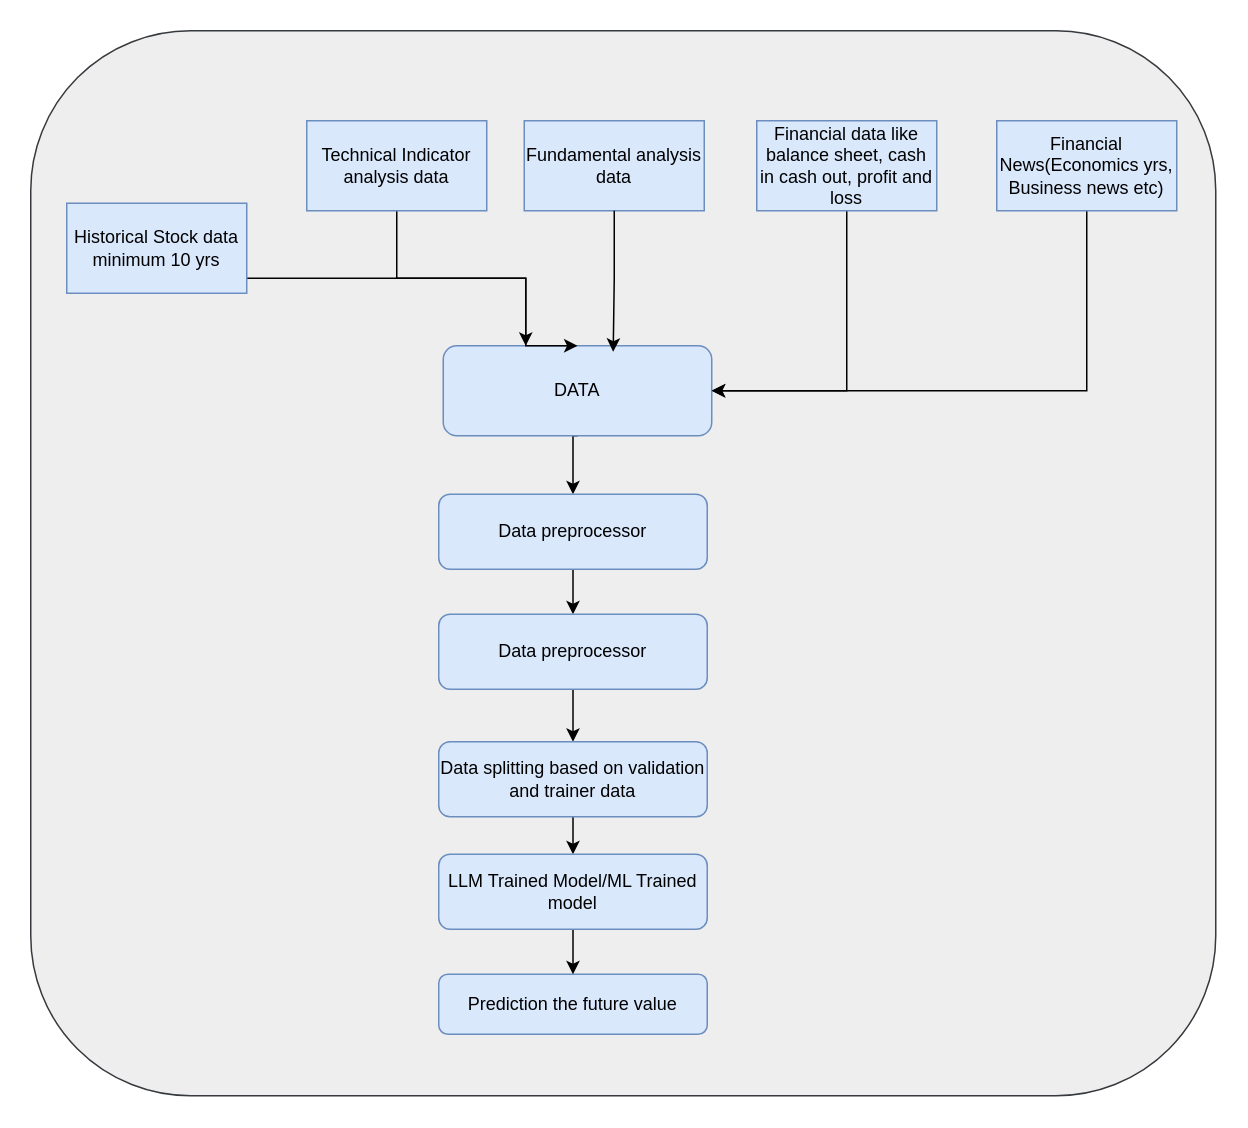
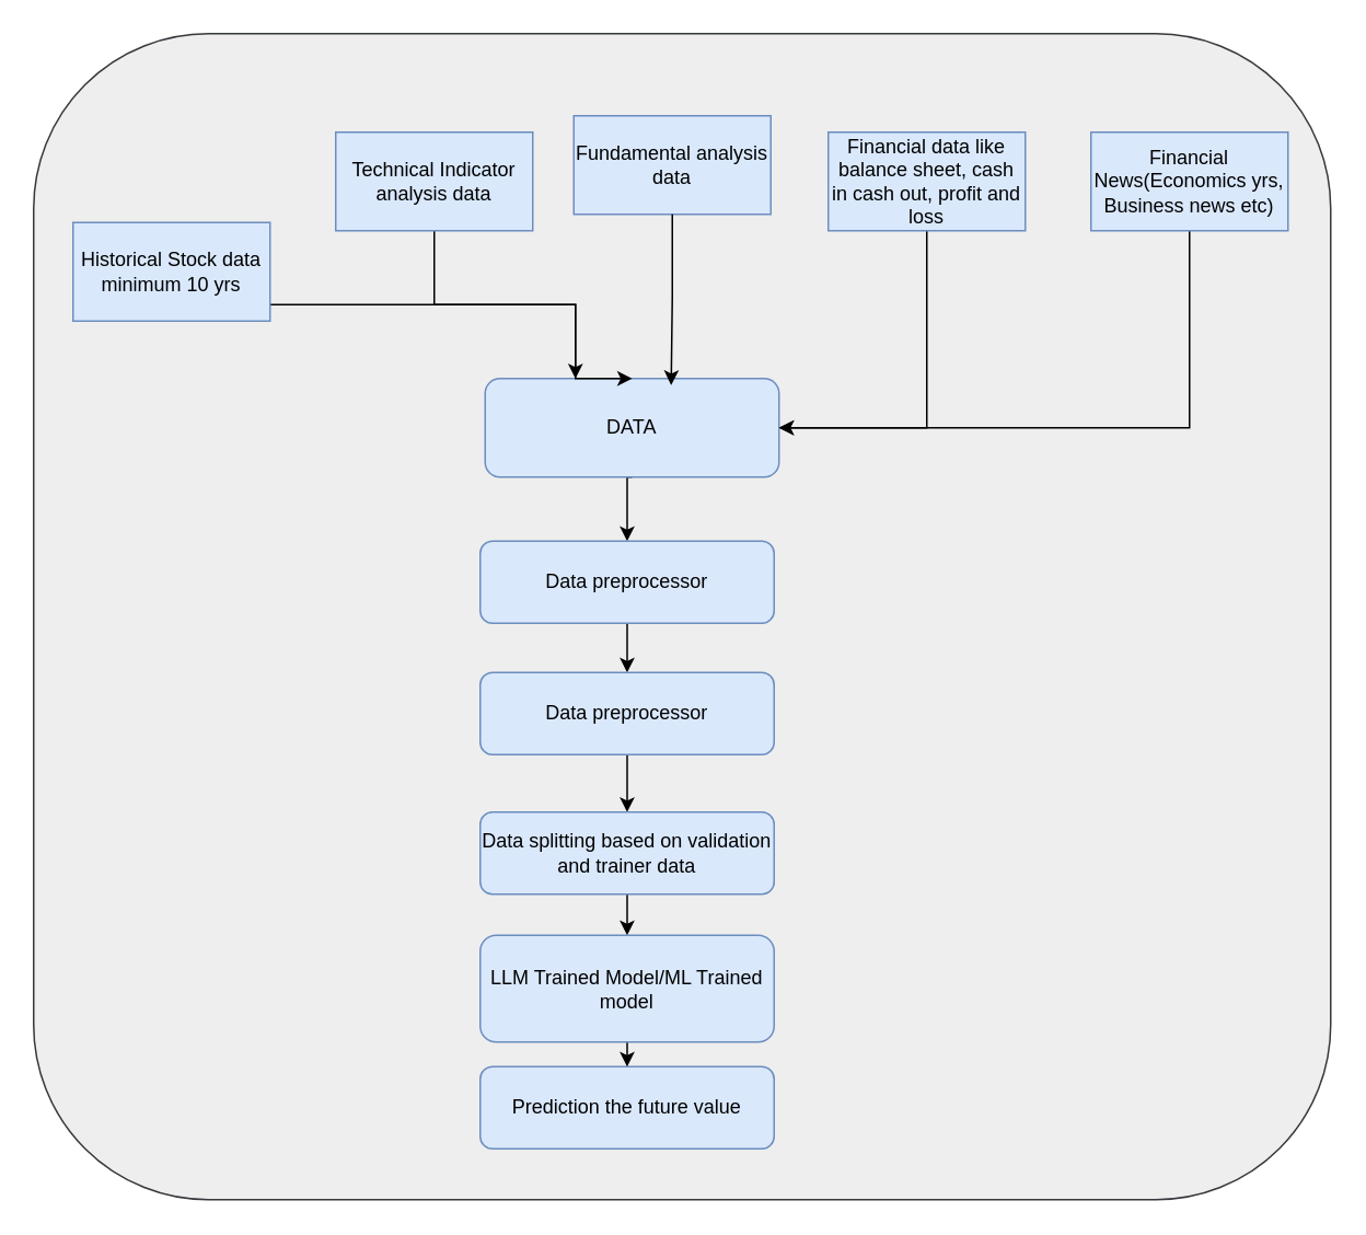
  <mxCell id="0" />
  <mxCell id="1" parent="0" />
  <mxCell id="2" value="" style="rounded=1;whiteSpace=wrap;html=1;fillColor=#eeeeee;strokeColor=#36393d;" vertex="1" parent="1"><mxGeometry x="20" y="20" width="790" height="710" as="geometry" /></mxCell>
  <mxCell id="3" style="edgeStyle=orthogonalEdgeStyle;rounded=0;orthogonalLoop=1;jettySize=auto;html=1;exitX=0.5;exitY=1;exitDx=0;exitDy=0;entryX=0.5;entryY=0;entryDx=0;entryDy=0;" parent="1" source="4" target="16" edge="1"><mxGeometry relative="1" as="geometry" /></mxCell>
  <mxCell id="4" value="DATA" style="rounded=1;whiteSpace=wrap;html=1;fillColor=#dae8fc;strokeColor=#6c8ebf;" parent="1" vertex="1"><mxGeometry x="295" y="230" width="179" height="60" as="geometry" /></mxCell>
- <mxCell id="5" value="Fundamental analysis data" style="rounded=0;whiteSpace=wrap;html=1;fillColor=#dae8fc;strokeColor=#6c8ebf;" parent="1" vertex="1"><mxGeometry x="349" y="80" width="120" height="60" as="geometry" /></mxCell>
+ <mxCell id="5" value="Fundamental analysis data" style="rounded=0;whiteSpace=wrap;html=1;fillColor=#dae8fc;strokeColor=#6c8ebf;" parent="1" vertex="1"><mxGeometry x="349" y="70" width="120" height="60" as="geometry" /></mxCell>
  <mxCell id="6" style="edgeStyle=orthogonalEdgeStyle;rounded=0;orthogonalLoop=1;jettySize=auto;html=1;exitX=0.5;exitY=1;exitDx=0;exitDy=0;entryX=0.5;entryY=0;entryDx=0;entryDy=0;" parent="1" source="7" target="4" edge="1"><mxGeometry relative="1" as="geometry"><Array as="points"><mxPoint x="264" y="185" /><mxPoint x="350" y="185" /><mxPoint x="350" y="230" /></Array></mxGeometry></mxCell>
  <mxCell id="7" value="Technical Indicator analysis data" style="rounded=0;whiteSpace=wrap;html=1;fillColor=#dae8fc;strokeColor=#6c8ebf;" parent="1" vertex="1"><mxGeometry x="204" y="80" width="120" height="60" as="geometry" /></mxCell>
  <mxCell id="8" style="edgeStyle=orthogonalEdgeStyle;rounded=0;orthogonalLoop=1;jettySize=auto;html=1;exitX=0.5;exitY=1;exitDx=0;exitDy=0;" parent="1" source="9" target="4" edge="1"><mxGeometry relative="1" as="geometry"><Array as="points"><mxPoint x="104" y="185" /><mxPoint x="350" y="185" /></Array></mxGeometry></mxCell>
  <mxCell id="9" value="Historical Stock data minimum 10 yrs" style="rounded=0;whiteSpace=wrap;html=1;fillColor=#dae8fc;strokeColor=#6c8ebf;" parent="1" vertex="1"><mxGeometry x="44" y="135" width="120" height="60" as="geometry" /></mxCell>
  <mxCell id="10" style="edgeStyle=orthogonalEdgeStyle;rounded=0;orthogonalLoop=1;jettySize=auto;html=1;exitX=0.5;exitY=1;exitDx=0;exitDy=0;entryX=1;entryY=0.5;entryDx=0;entryDy=0;" parent="1" source="11" target="4" edge="1"><mxGeometry relative="1" as="geometry" /></mxCell>
  <mxCell id="11" value="Financial data like balance sheet, cash in cash out, profit and loss" style="rounded=0;whiteSpace=wrap;html=1;fillColor=#dae8fc;strokeColor=#6c8ebf;" parent="1" vertex="1"><mxGeometry x="504" y="80" width="120" height="60" as="geometry" /></mxCell>
  <mxCell id="12" style="edgeStyle=orthogonalEdgeStyle;rounded=0;orthogonalLoop=1;jettySize=auto;html=1;exitX=0.5;exitY=1;exitDx=0;exitDy=0;entryX=1;entryY=0.5;entryDx=0;entryDy=0;" parent="1" source="13" target="4" edge="1"><mxGeometry relative="1" as="geometry" /></mxCell>
  <mxCell id="13" value="Financial News(Economics yrs, Business news etc)" style="rounded=0;whiteSpace=wrap;html=1;fillColor=#dae8fc;strokeColor=#6c8ebf;" parent="1" vertex="1"><mxGeometry x="664" y="80" width="120" height="60" as="geometry" /></mxCell>
  <mxCell id="14" style="edgeStyle=orthogonalEdgeStyle;rounded=0;orthogonalLoop=1;jettySize=auto;html=1;exitX=0.5;exitY=1;exitDx=0;exitDy=0;entryX=0.633;entryY=0.067;entryDx=0;entryDy=0;entryPerimeter=0;" parent="1" source="5" target="4" edge="1"><mxGeometry relative="1" as="geometry" /></mxCell>
  <mxCell id="15" style="edgeStyle=orthogonalEdgeStyle;rounded=0;orthogonalLoop=1;jettySize=auto;html=1;exitX=0.5;exitY=1;exitDx=0;exitDy=0;entryX=0.5;entryY=0;entryDx=0;entryDy=0;" parent="1" source="16" target="18" edge="1"><mxGeometry relative="1" as="geometry" /></mxCell>
  <mxCell id="16" value="Data preprocessor" style="rounded=1;whiteSpace=wrap;html=1;fillColor=#dae8fc;strokeColor=#6c8ebf;" parent="1" vertex="1"><mxGeometry x="292" y="329" width="179" height="50" as="geometry" /></mxCell>
  <mxCell id="17" style="edgeStyle=orthogonalEdgeStyle;rounded=0;orthogonalLoop=1;jettySize=auto;html=1;exitX=0.5;exitY=1;exitDx=0;exitDy=0;entryX=0.5;entryY=0;entryDx=0;entryDy=0;" parent="1" source="18" target="20" edge="1"><mxGeometry relative="1" as="geometry" /></mxCell>
  <mxCell id="18" value="Data preprocessor" style="rounded=1;whiteSpace=wrap;html=1;fillColor=#dae8fc;strokeColor=#6c8ebf;" parent="1" vertex="1"><mxGeometry x="292" y="409" width="179" height="50" as="geometry" /></mxCell>
  <mxCell id="19" style="edgeStyle=orthogonalEdgeStyle;rounded=0;orthogonalLoop=1;jettySize=auto;html=1;exitX=0.5;exitY=1;exitDx=0;exitDy=0;entryX=0.5;entryY=0;entryDx=0;entryDy=0;" parent="1" source="20" target="23" edge="1"><mxGeometry relative="1" as="geometry" /></mxCell>
  <mxCell id="20" value="Data splitting based on validation and trainer data" style="rounded=1;whiteSpace=wrap;html=1;fillColor=#dae8fc;strokeColor=#6c8ebf;" parent="1" vertex="1"><mxGeometry x="292" y="494" width="179" height="50" as="geometry" /></mxCell>
- <mxCell id="21" value="Prediction the future value" style="rounded=1;whiteSpace=wrap;html=1;fillColor=#dae8fc;strokeColor=#6c8ebf;" parent="1" vertex="1"><mxGeometry x="292" y="649" width="179" height="40" as="geometry" /></mxCell>
+ <mxCell id="21" value="Prediction the future value" style="rounded=1;whiteSpace=wrap;html=1;fillColor=#dae8fc;strokeColor=#6c8ebf;" parent="1" vertex="1"><mxGeometry x="292" y="649" width="179" height="50" as="geometry" /></mxCell>
  <mxCell id="22" style="edgeStyle=orthogonalEdgeStyle;rounded=0;orthogonalLoop=1;jettySize=auto;html=1;exitX=0.5;exitY=1;exitDx=0;exitDy=0;entryX=0.5;entryY=0;entryDx=0;entryDy=0;" parent="1" source="23" target="21" edge="1"><mxGeometry relative="1" as="geometry" /></mxCell>
- <mxCell id="23" value="LLM Trained Model/ML Trained model" style="rounded=1;whiteSpace=wrap;html=1;fillColor=#dae8fc;strokeColor=#6c8ebf;" parent="1" vertex="1"><mxGeometry x="292" y="569" width="179" height="50" as="geometry" /></mxCell>
+ <mxCell id="23" value="LLM Trained Model/ML Trained model" style="rounded=1;whiteSpace=wrap;html=1;fillColor=#dae8fc;strokeColor=#6c8ebf;" parent="1" vertex="1"><mxGeometry x="292" y="569" width="179" height="65" as="geometry" /></mxCell>
